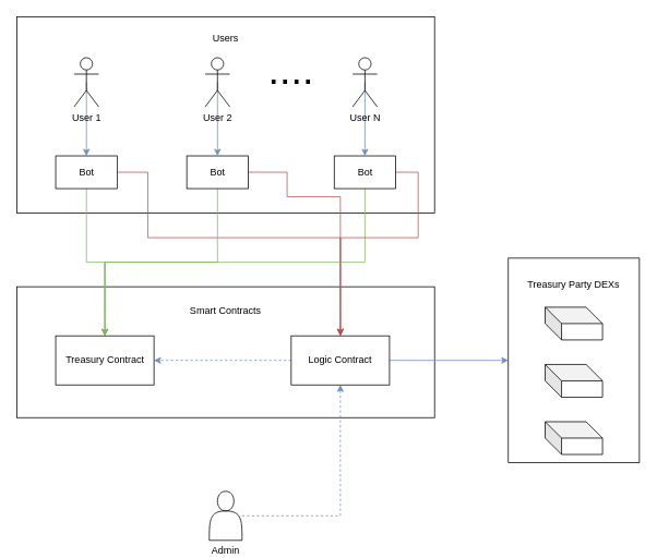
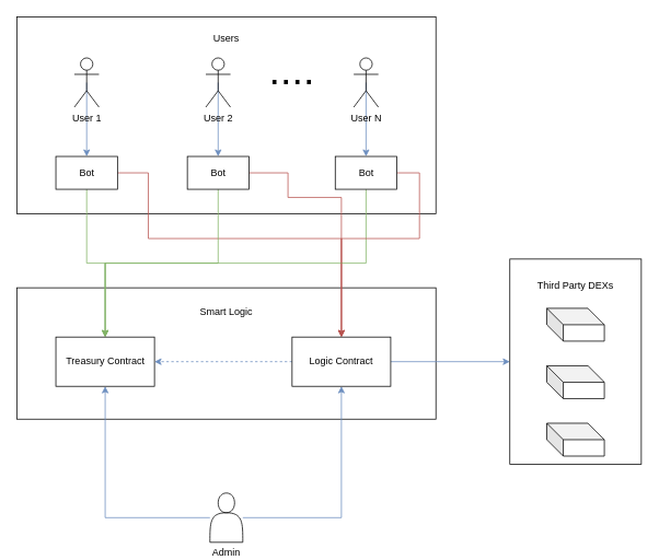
  <mxCell id="0" />
  <mxCell id="1" parent="0" />
- <mxCell id="2" value="Smart Contracts&lt;br&gt;&lt;br&gt;&lt;br&gt;&lt;br&gt;&lt;br&gt;&lt;br&gt;&lt;br&gt;&lt;br&gt;" style="rounded=0;whiteSpace=wrap;html=1;" vertex="1" parent="1"><mxGeometry x="20" y="350" width="510" height="160" as="geometry" /></mxCell>
+ <mxCell id="2" value="Smart Logic&lt;br&gt;&lt;br&gt;&lt;br&gt;&lt;br&gt;&lt;br&gt;&lt;br&gt;&lt;br&gt;&lt;br&gt;" style="rounded=0;whiteSpace=wrap;html=1;" vertex="1" parent="1"><mxGeometry x="20" y="350" width="510" height="160" as="geometry" /></mxCell>
  <mxCell id="3" value="Users&lt;br&gt;&lt;br&gt;&lt;br&gt;&lt;br&gt;&lt;br&gt;&lt;br&gt;&lt;br&gt;&lt;br&gt;&lt;br&gt;&lt;br&gt;&lt;br&gt;&lt;br&gt;&lt;br&gt;&lt;br&gt;" style="rounded=0;whiteSpace=wrap;html=1;" vertex="1" parent="1"><mxGeometry x="20" y="20" width="510" height="240" as="geometry" /></mxCell>
  <mxCell id="4" style="edgeStyle=orthogonalEdgeStyle;rounded=0;orthogonalLoop=1;jettySize=auto;html=1;exitX=0.5;exitY=0.5;exitDx=0;exitDy=0;exitPerimeter=0;entryX=0.5;entryY=0;entryDx=0;entryDy=0;fillColor=#dae8fc;strokeColor=#6c8ebf;" edge="1" parent="1" source="5" target="13"><mxGeometry relative="1" as="geometry" /></mxCell>
  <mxCell id="5" value="User 1" style="shape=umlActor;verticalLabelPosition=bottom;verticalAlign=top;html=1;outlineConnect=0;" vertex="1" parent="1"><mxGeometry x="90" y="70" width="30" height="60" as="geometry" /></mxCell>
  <mxCell id="6" style="edgeStyle=orthogonalEdgeStyle;rounded=0;orthogonalLoop=1;jettySize=auto;html=1;exitX=0.5;exitY=0.5;exitDx=0;exitDy=0;exitPerimeter=0;entryX=0.5;entryY=0;entryDx=0;entryDy=0;fillColor=#dae8fc;strokeColor=#6c8ebf;" edge="1" parent="1" source="7" target="16"><mxGeometry relative="1" as="geometry" /></mxCell>
  <mxCell id="7" value="User 2" style="shape=umlActor;verticalLabelPosition=bottom;verticalAlign=top;html=1;outlineConnect=0;" vertex="1" parent="1"><mxGeometry x="250" y="70" width="30" height="60" as="geometry" /></mxCell>
  <mxCell id="8" style="edgeStyle=orthogonalEdgeStyle;rounded=0;orthogonalLoop=1;jettySize=auto;html=1;exitX=0.5;exitY=0.5;exitDx=0;exitDy=0;exitPerimeter=0;fillColor=#dae8fc;strokeColor=#6c8ebf;" edge="1" parent="1" source="9" target="19"><mxGeometry relative="1" as="geometry" /></mxCell>
  <mxCell id="9" value="User N" style="shape=umlActor;verticalLabelPosition=bottom;verticalAlign=top;html=1;outlineConnect=0;" vertex="1" parent="1"><mxGeometry x="430" y="70" width="30" height="60" as="geometry" /></mxCell>
  <mxCell id="10" value="...." style="text;html=1;strokeColor=none;fillColor=none;align=center;verticalAlign=middle;whiteSpace=wrap;rounded=0;fontSize=50;" vertex="1" parent="1"><mxGeometry x="325" y="70" width="60" height="30" as="geometry" /></mxCell>
  <mxCell id="11" style="edgeStyle=orthogonalEdgeStyle;rounded=0;orthogonalLoop=1;jettySize=auto;html=1;exitX=0.5;exitY=1;exitDx=0;exitDy=0;fillColor=#d5e8d4;strokeColor=#82b366;" edge="1" parent="1" source="13" target="20"><mxGeometry relative="1" as="geometry" /></mxCell>
  <mxCell id="12" style="edgeStyle=orthogonalEdgeStyle;rounded=0;orthogonalLoop=1;jettySize=auto;html=1;exitX=1;exitY=0.5;exitDx=0;exitDy=0;fillColor=#f8cecc;strokeColor=#b85450;" edge="1" parent="1" source="13" target="23"><mxGeometry relative="1" as="geometry"><Array as="points"><mxPoint x="180" y="210" /><mxPoint x="180" y="290" /><mxPoint x="415" y="290" /></Array></mxGeometry></mxCell>
  <mxCell id="13" value="Bot" style="rounded=0;whiteSpace=wrap;html=1;" vertex="1" parent="1"><mxGeometry x="67.5" y="190" width="75" height="40" as="geometry" /></mxCell>
  <mxCell id="14" style="edgeStyle=orthogonalEdgeStyle;rounded=0;orthogonalLoop=1;jettySize=auto;html=1;exitX=0.5;exitY=1;exitDx=0;exitDy=0;entryX=0.5;entryY=0;entryDx=0;entryDy=0;fillColor=#d5e8d4;strokeColor=#82b366;" edge="1" parent="1" source="16" target="20"><mxGeometry relative="1" as="geometry" /></mxCell>
  <mxCell id="15" style="edgeStyle=orthogonalEdgeStyle;rounded=0;orthogonalLoop=1;jettySize=auto;html=1;exitX=1;exitY=0.5;exitDx=0;exitDy=0;entryX=0.5;entryY=0;entryDx=0;entryDy=0;fillColor=#f8cecc;strokeColor=#b85450;" edge="1" parent="1" source="16" target="23"><mxGeometry relative="1" as="geometry"><Array as="points"><mxPoint x="350" y="210" /><mxPoint x="350" y="240" /><mxPoint x="415" y="240" /></Array></mxGeometry></mxCell>
  <mxCell id="16" value="Bot" style="rounded=0;whiteSpace=wrap;html=1;" vertex="1" parent="1"><mxGeometry x="227.5" y="190" width="75" height="40" as="geometry" /></mxCell>
  <mxCell id="17" style="edgeStyle=orthogonalEdgeStyle;rounded=0;orthogonalLoop=1;jettySize=auto;html=1;exitX=0.5;exitY=1;exitDx=0;exitDy=0;entryX=0.5;entryY=0;entryDx=0;entryDy=0;fillColor=#d5e8d4;strokeColor=#82b366;" edge="1" parent="1" source="19" target="20"><mxGeometry relative="1" as="geometry"><mxPoint x="130" y="320" as="targetPoint" /><Array as="points"><mxPoint x="445" y="320" /><mxPoint x="128" y="320" /></Array></mxGeometry></mxCell>
  <mxCell id="18" style="edgeStyle=orthogonalEdgeStyle;rounded=0;orthogonalLoop=1;jettySize=auto;html=1;entryX=0.5;entryY=0;entryDx=0;entryDy=0;fillColor=#f8cecc;strokeColor=#b85450;" edge="1" parent="1" source="19" target="23"><mxGeometry relative="1" as="geometry"><Array as="points"><mxPoint x="510" y="210" /><mxPoint x="510" y="290" /><mxPoint x="415" y="290" /></Array></mxGeometry></mxCell>
  <mxCell id="19" value="Bot" style="rounded=0;whiteSpace=wrap;html=1;" vertex="1" parent="1"><mxGeometry x="407.5" y="190" width="75" height="40" as="geometry" /></mxCell>
  <mxCell id="20" value="Treasury Contract" style="rounded=0;whiteSpace=wrap;html=1;" vertex="1" parent="1"><mxGeometry x="67.5" y="410" width="120" height="60" as="geometry" /></mxCell>
  <mxCell id="21" style="edgeStyle=orthogonalEdgeStyle;rounded=0;orthogonalLoop=1;jettySize=auto;html=1;exitX=0;exitY=0.5;exitDx=0;exitDy=0;fillColor=#dae8fc;strokeColor=#6c8ebf;dashed=1;" edge="1" parent="1" source="23" target="20"><mxGeometry relative="1" as="geometry" /></mxCell>
  <mxCell id="22" style="edgeStyle=orthogonalEdgeStyle;rounded=0;orthogonalLoop=1;jettySize=auto;html=1;entryX=0;entryY=0.5;entryDx=0;entryDy=0;fillColor=#dae8fc;strokeColor=#6c8ebf;" edge="1" parent="1" source="23" target="25"><mxGeometry relative="1" as="geometry" /></mxCell>
  <mxCell id="23" value="Logic Contract" style="rounded=0;whiteSpace=wrap;html=1;" vertex="1" parent="1"><mxGeometry x="355" y="410" width="120" height="60" as="geometry" /></mxCell>
  <mxCell id="24" value="" style="group" vertex="1" connectable="0" parent="1"><mxGeometry x="620" y="315" width="160" height="250" as="geometry" /></mxCell>
- <mxCell id="25" value="Treasury Party DEXs&lt;br&gt;&lt;br&gt;&lt;br&gt;&lt;br&gt;&lt;br&gt;&lt;br&gt;&lt;br&gt;&lt;br&gt;&lt;br&gt;&lt;br&gt;&lt;br&gt;&lt;br&gt;&lt;br&gt;&lt;br&gt;" style="rounded=0;whiteSpace=wrap;html=1;" vertex="1" parent="24"><mxGeometry width="160" height="250" as="geometry" /></mxCell>
+ <mxCell id="25" value="Third Party DEXs&lt;br&gt;&lt;br&gt;&lt;br&gt;&lt;br&gt;&lt;br&gt;&lt;br&gt;&lt;br&gt;&lt;br&gt;&lt;br&gt;&lt;br&gt;&lt;br&gt;&lt;br&gt;&lt;br&gt;&lt;br&gt;" style="rounded=0;whiteSpace=wrap;html=1;" vertex="1" parent="24"><mxGeometry width="160" height="250" as="geometry" /></mxCell>
  <mxCell id="26" value="" style="shape=cube;whiteSpace=wrap;html=1;boundedLbl=1;backgroundOutline=1;darkOpacity=0.05;darkOpacity2=0.1;size=20;" vertex="1" parent="24"><mxGeometry x="45" y="60" width="70" height="40" as="geometry" /></mxCell>
  <mxCell id="27" value="" style="shape=cube;whiteSpace=wrap;html=1;boundedLbl=1;backgroundOutline=1;darkOpacity=0.05;darkOpacity2=0.1;size=20;" vertex="1" parent="24"><mxGeometry x="45" y="130" width="70" height="40" as="geometry" /></mxCell>
  <mxCell id="28" value="" style="shape=cube;whiteSpace=wrap;html=1;boundedLbl=1;backgroundOutline=1;darkOpacity=0.05;darkOpacity2=0.1;size=20;" vertex="1" parent="24"><mxGeometry x="45" y="200" width="70" height="40" as="geometry" /></mxCell>
- <mxCell id="30" style="edgeStyle=orthogonalEdgeStyle;rounded=0;orthogonalLoop=1;jettySize=auto;html=1;entryX=0.5;entryY=1;entryDx=0;entryDy=0;fillColor=#dae8fc;strokeColor=#6c8ebf;dashed=1;" edge="1" parent="1" source="31" target="23"><mxGeometry relative="1" as="geometry" /></mxCell>
+ <mxCell id="29" style="edgeStyle=orthogonalEdgeStyle;rounded=0;orthogonalLoop=1;jettySize=auto;html=1;entryX=0.5;entryY=1;entryDx=0;entryDy=0;fillColor=#dae8fc;strokeColor=#6c8ebf;" edge="1" parent="1" source="31" target="20"><mxGeometry relative="1" as="geometry" /></mxCell>
+ <mxCell id="30" style="edgeStyle=orthogonalEdgeStyle;rounded=0;orthogonalLoop=1;jettySize=auto;html=1;entryX=0.5;entryY=1;entryDx=0;entryDy=0;fillColor=#dae8fc;strokeColor=#6c8ebf;" edge="1" parent="1" source="31" target="23"><mxGeometry relative="1" as="geometry" /></mxCell>
  <mxCell id="31" value="&lt;br&gt;&lt;br&gt;&lt;br&gt;&lt;br&gt;&lt;br&gt;&lt;br&gt;Admin" style="shape=actor;whiteSpace=wrap;html=1;" vertex="1" parent="1"><mxGeometry x="255" y="600" width="40" height="60" as="geometry" /></mxCell>
